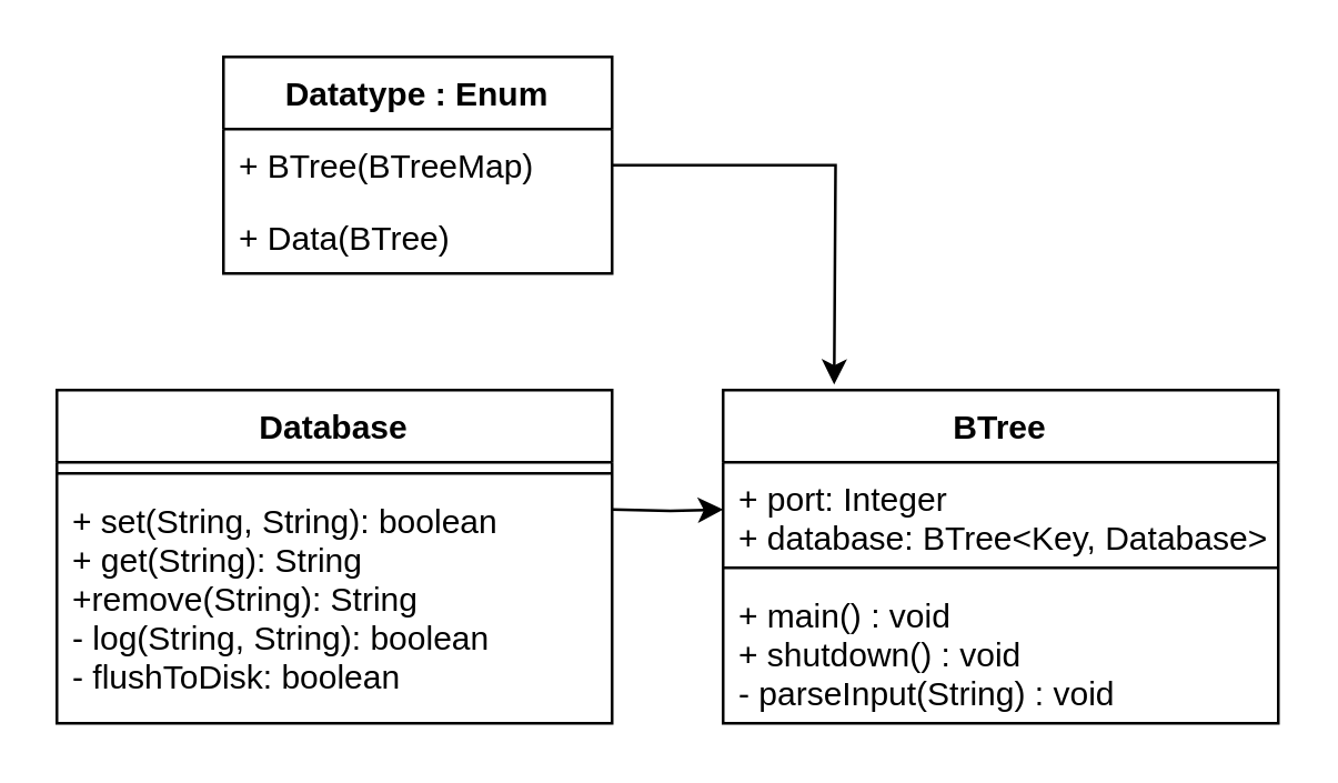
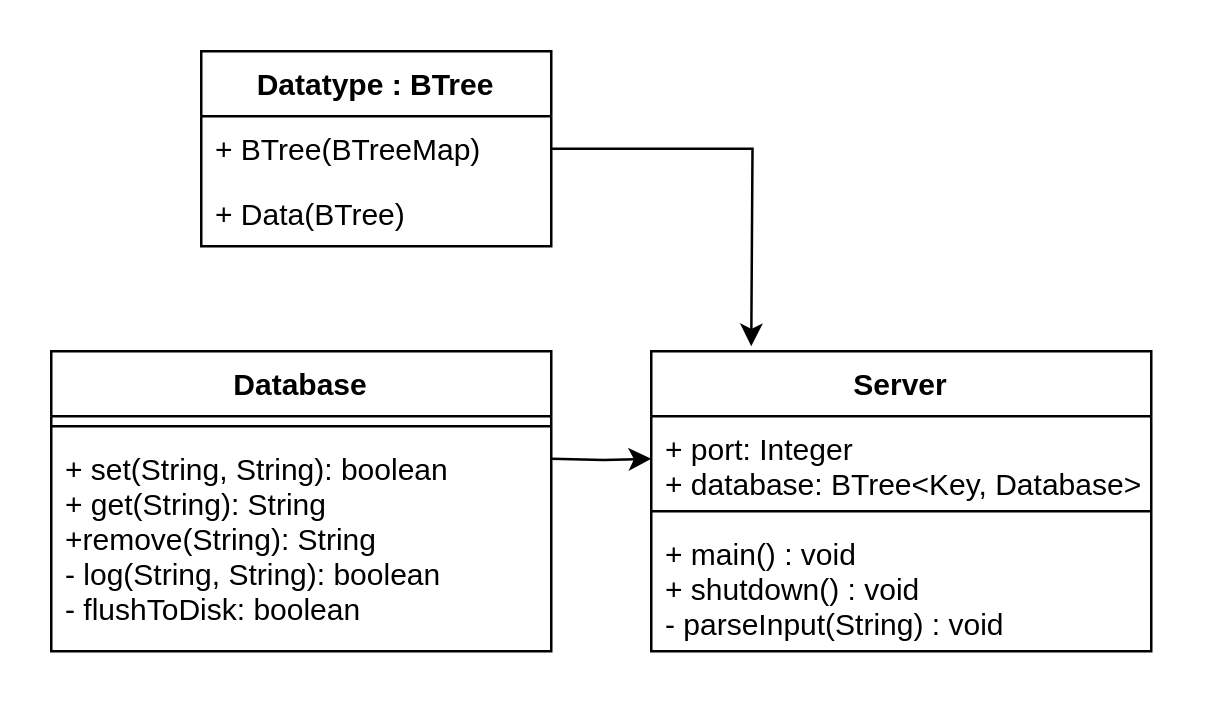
  <mxCell id="0" />
  <mxCell id="1" parent="0" />
  <mxCell id="2" value="Database" style="swimlane;fontStyle=1;align=center;verticalAlign=top;childLayout=stackLayout;horizontal=1;startSize=26;horizontalStack=0;resizeParent=1;resizeParentMax=0;resizeLast=0;collapsible=1;marginBottom=0;" parent="1" vertex="1"><mxGeometry x="20" y="140" width="200" height="120" as="geometry" /></mxCell>
  <mxCell id="3" value="" style="line;strokeWidth=1;fillColor=none;align=left;verticalAlign=middle;spacingTop=-1;spacingLeft=3;spacingRight=3;rotatable=0;labelPosition=right;points=[];portConstraint=eastwest;" parent="2" vertex="1"><mxGeometry y="26" width="200" height="8" as="geometry" /></mxCell>
  <mxCell id="4" value="+ set(String, String): boolean&#10;+ get(String): String&#10;+remove(String): String &#10;- log(String, String): boolean&#10;- flushToDisk: boolean" style="text;strokeColor=none;fillColor=none;align=left;verticalAlign=top;spacingLeft=4;spacingRight=4;overflow=hidden;rotatable=0;points=[[0,0.5],[1,0.5]];portConstraint=eastwest;" parent="2" vertex="1"><mxGeometry y="34" width="200" height="86" as="geometry" /></mxCell>
- <mxCell id="5" value="BTree" style="swimlane;fontStyle=1;align=center;verticalAlign=top;childLayout=stackLayout;horizontal=1;startSize=26;horizontalStack=0;resizeParent=1;resizeParentMax=0;resizeLast=0;collapsible=1;marginBottom=0;" parent="1" vertex="1"><mxGeometry x="260" y="140" width="200" height="120" as="geometry" /></mxCell>
+ <mxCell id="5" value="Server" style="swimlane;fontStyle=1;align=center;verticalAlign=top;childLayout=stackLayout;horizontal=1;startSize=26;horizontalStack=0;resizeParent=1;resizeParentMax=0;resizeLast=0;collapsible=1;marginBottom=0;" parent="1" vertex="1"><mxGeometry x="260" y="140" width="200" height="120" as="geometry" /></mxCell>
  <mxCell id="6" value="+ port: Integer&#10;+ database: BTree&lt;Key, Database&gt;" style="text;strokeColor=none;fillColor=none;align=left;verticalAlign=top;spacingLeft=4;spacingRight=4;overflow=hidden;rotatable=0;points=[[0,0.5],[1,0.5]];portConstraint=eastwest;" parent="5" vertex="1"><mxGeometry y="26" width="200" height="34" as="geometry" /></mxCell>
  <mxCell id="7" value="" style="line;strokeWidth=1;fillColor=none;align=left;verticalAlign=middle;spacingTop=-1;spacingLeft=3;spacingRight=3;rotatable=0;labelPosition=right;points=[];portConstraint=eastwest;" parent="5" vertex="1"><mxGeometry y="60" width="200" height="8" as="geometry" /></mxCell>
  <mxCell id="8" value="+ main() : void&#10;+ shutdown() : void&#10;- parseInput(String) : void" style="text;strokeColor=none;fillColor=none;align=left;verticalAlign=top;spacingLeft=4;spacingRight=4;overflow=hidden;rotatable=0;points=[[0,0.5],[1,0.5]];portConstraint=eastwest;" parent="5" vertex="1"><mxGeometry y="68" width="200" height="52" as="geometry" /></mxCell>
  <mxCell id="9" style="edgeStyle=orthogonalEdgeStyle;rounded=0;orthogonalLoop=1;jettySize=auto;html=1;entryX=0;entryY=0.5;entryDx=0;entryDy=0;" parent="1" target="6" edge="1"><mxGeometry relative="1" as="geometry"><mxPoint x="220" y="183" as="sourcePoint" /></mxGeometry></mxCell>
  <mxCell id="10" style="edgeStyle=orthogonalEdgeStyle;rounded=0;orthogonalLoop=1;jettySize=auto;html=1;" edge="1" parent="1" source="11"><mxGeometry relative="1" as="geometry"><mxPoint x="300" y="138" as="targetPoint" /></mxGeometry></mxCell>
- <mxCell id="11" value="Datatype : Enum" style="swimlane;fontStyle=1;childLayout=stackLayout;horizontal=1;startSize=26;fillColor=none;horizontalStack=0;resizeParent=1;resizeParentMax=0;resizeLast=0;collapsible=1;marginBottom=0;" vertex="1" parent="1"><mxGeometry x="80" y="20" width="140" height="78" as="geometry" /></mxCell>
+ <mxCell id="11" value="Datatype : BTree" style="swimlane;fontStyle=1;childLayout=stackLayout;horizontal=1;startSize=26;fillColor=none;horizontalStack=0;resizeParent=1;resizeParentMax=0;resizeLast=0;collapsible=1;marginBottom=0;" vertex="1" parent="1"><mxGeometry x="80" y="20" width="140" height="78" as="geometry" /></mxCell>
  <mxCell id="12" value="+ BTree(BTreeMap)" style="text;strokeColor=none;fillColor=none;align=left;verticalAlign=top;spacingLeft=4;spacingRight=4;overflow=hidden;rotatable=0;points=[[0,0.5],[1,0.5]];portConstraint=eastwest;" vertex="1" parent="11"><mxGeometry y="26" width="140" height="26" as="geometry" /></mxCell>
  <mxCell id="13" value="+ Data(BTree)" style="text;strokeColor=none;fillColor=none;align=left;verticalAlign=top;spacingLeft=4;spacingRight=4;overflow=hidden;rotatable=0;points=[[0,0.5],[1,0.5]];portConstraint=eastwest;" vertex="1" parent="11"><mxGeometry y="52" width="140" height="26" as="geometry" /></mxCell>
